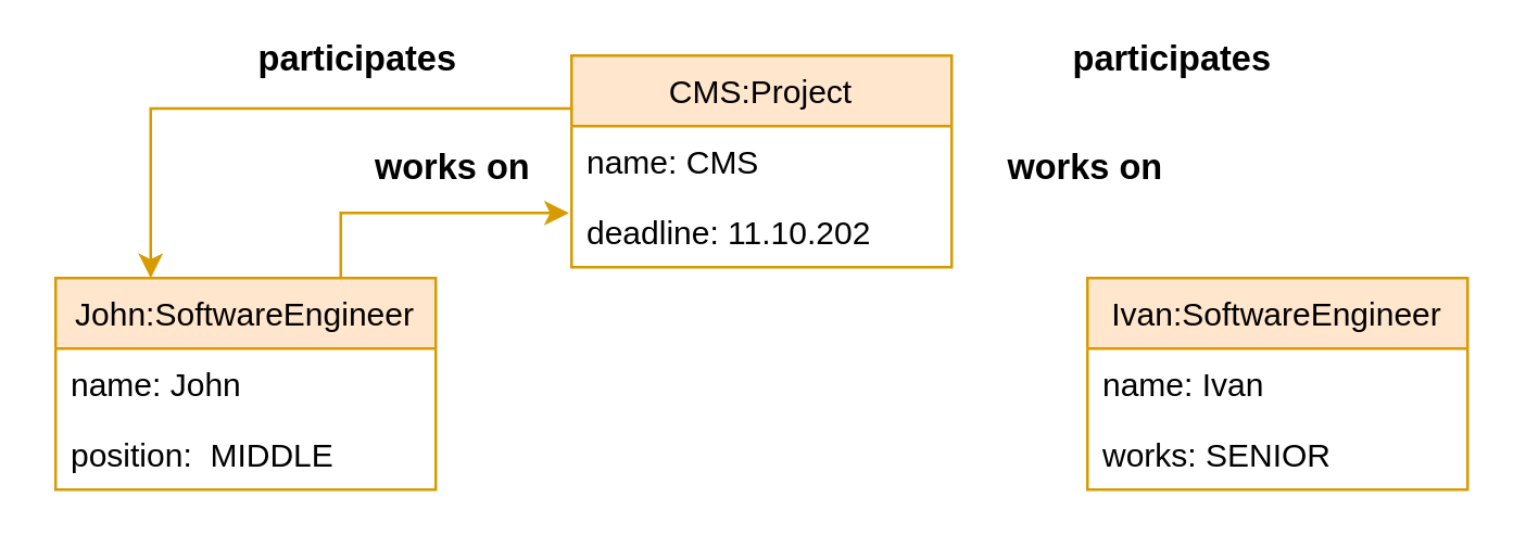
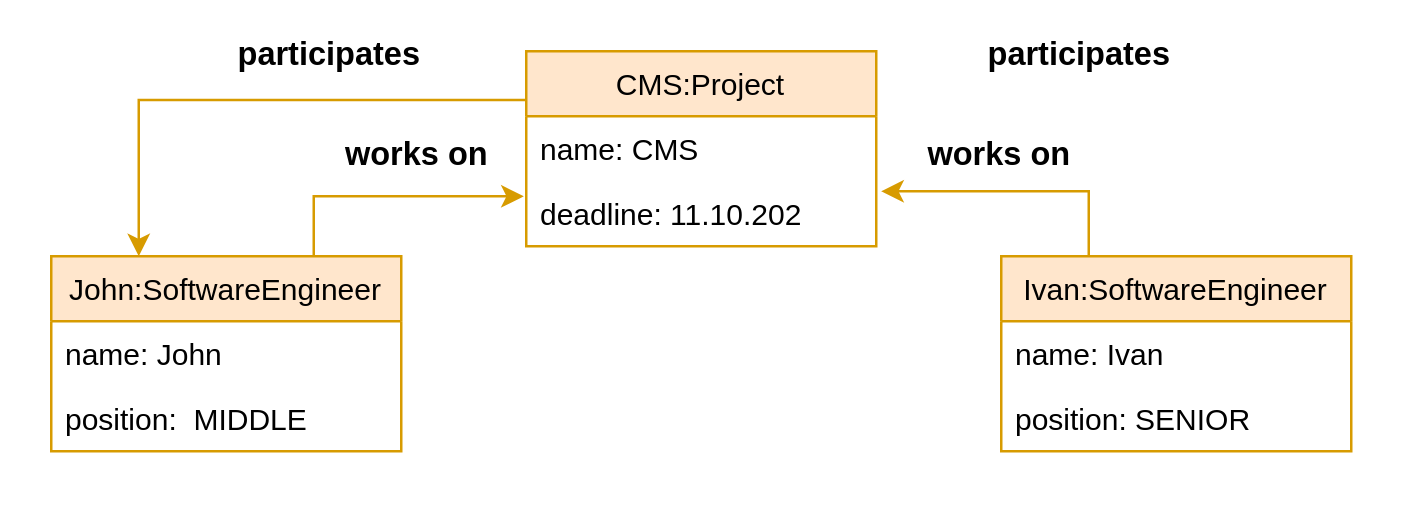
  <mxCell id="0" />
  <mxCell id="1" parent="0" />
  <mxCell id="2" style="edgeStyle=orthogonalEdgeStyle;rounded=0;orthogonalLoop=1;jettySize=auto;html=1;exitX=0;exitY=0.25;exitDx=0;exitDy=0;entryX=0.25;entryY=0;entryDx=0;entryDy=0;fillColor=#ffe6cc;strokeColor=#d79b00;" parent="1" source="4" target="8" edge="1"><mxGeometry relative="1" as="geometry" /></mxCell>
  <mxCell id="3" value="participates" style="edgeLabel;html=1;align=center;verticalAlign=middle;resizable=0;points=[];fontSize=13;fontStyle=1" parent="2" vertex="1" connectable="0"><mxGeometry x="-0.108" y="-1" relative="1" as="geometry"><mxPoint x="17" y="-18" as="offset" /></mxGeometry></mxCell>
  <mxCell id="4" value="CMS:Project" style="swimlane;fontStyle=0;childLayout=stackLayout;horizontal=1;startSize=26;fillColor=#ffe6cc;horizontalStack=0;resizeParent=1;resizeParentMax=0;resizeLast=0;collapsible=1;marginBottom=0;strokeColor=#d79b00;" parent="1" vertex="1"><mxGeometry x="210" y="20" width="140" height="78" as="geometry" /></mxCell>
  <mxCell id="5" value="name: CMS" style="text;strokeColor=none;fillColor=none;align=left;verticalAlign=top;spacingLeft=4;spacingRight=4;overflow=hidden;rotatable=0;points=[[0,0.5],[1,0.5]];portConstraint=eastwest;" parent="4" vertex="1"><mxGeometry y="26" width="140" height="26" as="geometry" /></mxCell>
  <mxCell id="6" value="deadline: 11.10.202" style="text;strokeColor=none;fillColor=none;align=left;verticalAlign=top;spacingLeft=4;spacingRight=4;overflow=hidden;rotatable=0;points=[[0,0.5],[1,0.5]];portConstraint=eastwest;" parent="4" vertex="1"><mxGeometry y="52" width="140" height="26" as="geometry" /></mxCell>
  <mxCell id="7" style="edgeStyle=orthogonalEdgeStyle;rounded=0;orthogonalLoop=1;jettySize=auto;html=1;exitX=0.75;exitY=0;exitDx=0;exitDy=0;entryX=-0.007;entryY=0.231;entryDx=0;entryDy=0;entryPerimeter=0;fillColor=#ffe6cc;strokeColor=#d79b00;" parent="1" source="8" target="6" edge="1"><mxGeometry relative="1" as="geometry" /></mxCell>
  <mxCell id="8" value="John:SoftwareEngineer" style="swimlane;fontStyle=0;childLayout=stackLayout;horizontal=1;startSize=26;fillColor=#ffe6cc;horizontalStack=0;resizeParent=1;resizeParentMax=0;resizeLast=0;collapsible=1;marginBottom=0;strokeColor=#d79b00;" parent="1" vertex="1"><mxGeometry x="20" y="102" width="140" height="78" as="geometry" /></mxCell>
  <mxCell id="9" value="name: John" style="text;strokeColor=none;fillColor=none;align=left;verticalAlign=top;spacingLeft=4;spacingRight=4;overflow=hidden;rotatable=0;points=[[0,0.5],[1,0.5]];portConstraint=eastwest;" parent="8" vertex="1"><mxGeometry y="26" width="140" height="26" as="geometry" /></mxCell>
  <mxCell id="10" value="position:  MIDDLE" style="text;strokeColor=none;fillColor=none;align=left;verticalAlign=top;spacingLeft=4;spacingRight=4;overflow=hidden;rotatable=0;points=[[0,0.5],[1,0.5]];portConstraint=eastwest;fontColor=#000000;" parent="8" vertex="1"><mxGeometry y="52" width="140" height="26" as="geometry" /></mxCell>
+ <mxCell id="11" style="edgeStyle=orthogonalEdgeStyle;rounded=0;orthogonalLoop=1;jettySize=auto;html=1;exitX=0.25;exitY=0;exitDx=0;exitDy=0;entryX=1.014;entryY=0.154;entryDx=0;entryDy=0;entryPerimeter=0;fillColor=#ffe6cc;strokeColor=#d79b00;" parent="1" source="12" target="6" edge="1"><mxGeometry relative="1" as="geometry" /></mxCell>
  <mxCell id="12" value="Ivan:SoftwareEngineer" style="swimlane;fontStyle=0;childLayout=stackLayout;horizontal=1;startSize=26;fillColor=#ffe6cc;horizontalStack=0;resizeParent=1;resizeParentMax=0;resizeLast=0;collapsible=1;marginBottom=0;strokeColor=#d79b00;" parent="1" vertex="1"><mxGeometry x="400" y="102" width="140" height="78" as="geometry" /></mxCell>
  <mxCell id="13" value="name: Ivan" style="text;strokeColor=none;fillColor=none;align=left;verticalAlign=top;spacingLeft=4;spacingRight=4;overflow=hidden;rotatable=0;points=[[0,0.5],[1,0.5]];portConstraint=eastwest;" parent="12" vertex="1"><mxGeometry y="26" width="140" height="26" as="geometry" /></mxCell>
- <mxCell id="14" value="works: SENIOR" style="text;strokeColor=none;fillColor=none;align=left;verticalAlign=top;spacingLeft=4;spacingRight=4;overflow=hidden;rotatable=0;points=[[0,0.5],[1,0.5]];portConstraint=eastwest;" parent="12" vertex="1"><mxGeometry y="52" width="140" height="26" as="geometry" /></mxCell>
+ <mxCell id="14" value="position: SENIOR" style="text;strokeColor=none;fillColor=none;align=left;verticalAlign=top;spacingLeft=4;spacingRight=4;overflow=hidden;rotatable=0;points=[[0,0.5],[1,0.5]];portConstraint=eastwest;" parent="12" vertex="1"><mxGeometry y="52" width="140" height="26" as="geometry" /></mxCell>
  <mxCell id="15" value="participates" style="edgeLabel;html=1;align=center;verticalAlign=middle;resizable=0;points=[];fontSize=13;fontStyle=1" parent="1" vertex="1" connectable="0"><mxGeometry x="430" y="20" as="geometry" /></mxCell>
  <mxCell id="16" value="works on" style="edgeLabel;html=1;align=center;verticalAlign=middle;resizable=0;points=[];fontSize=13;fontStyle=1" parent="1" vertex="1" connectable="0"><mxGeometry x="171" y="65" as="geometry"><mxPoint x="-6" y="-5" as="offset" /></mxGeometry></mxCell>
  <mxCell id="17" value="works on" style="edgeLabel;html=1;align=center;verticalAlign=middle;resizable=0;points=[];fontSize=13;fontStyle=1" parent="1" vertex="1" connectable="0"><mxGeometry x="400" y="59" as="geometry"><mxPoint x="-2" y="1" as="offset" /></mxGeometry></mxCell>
